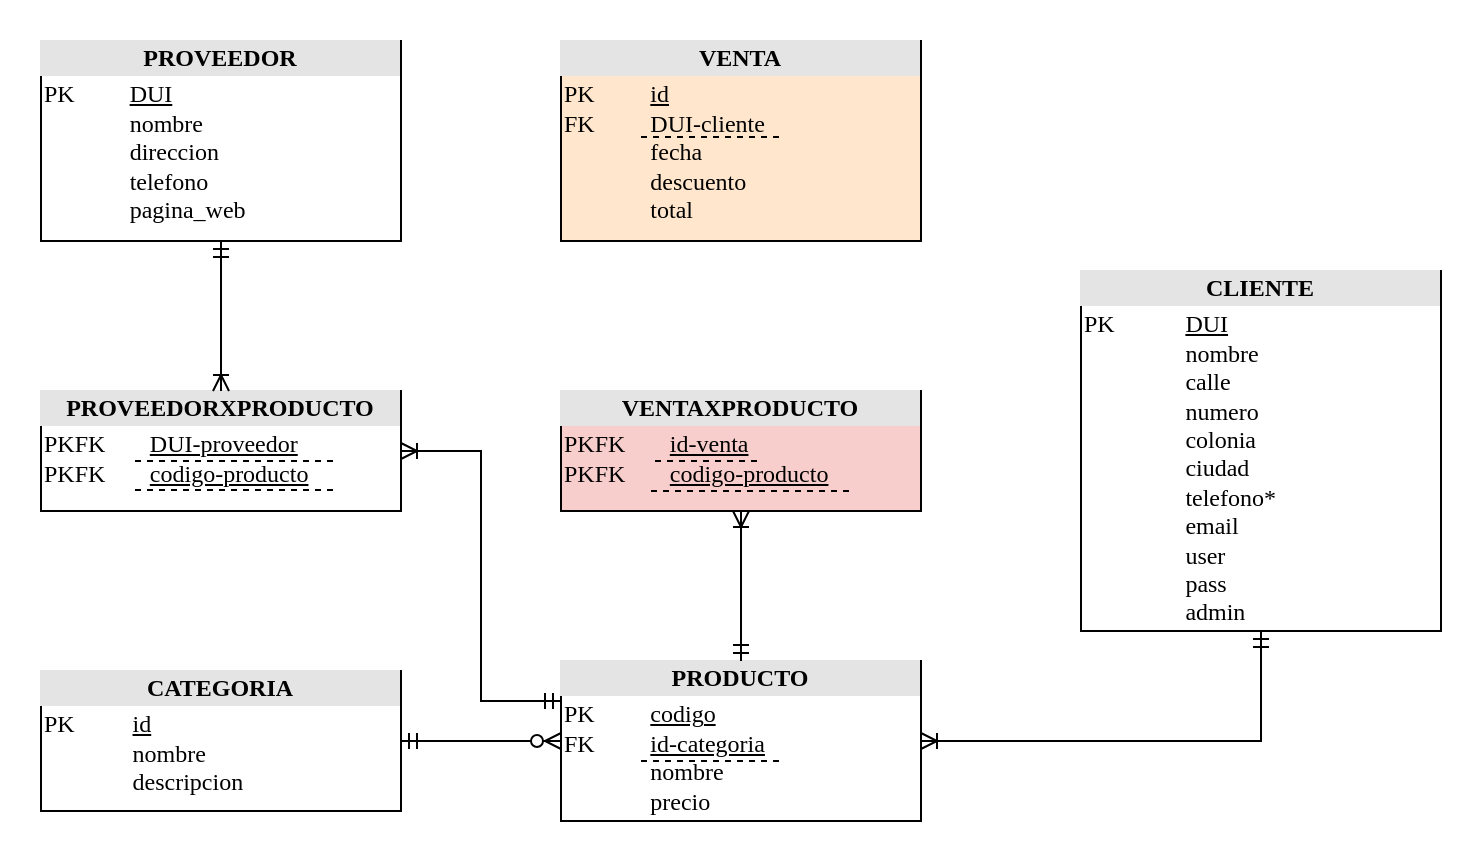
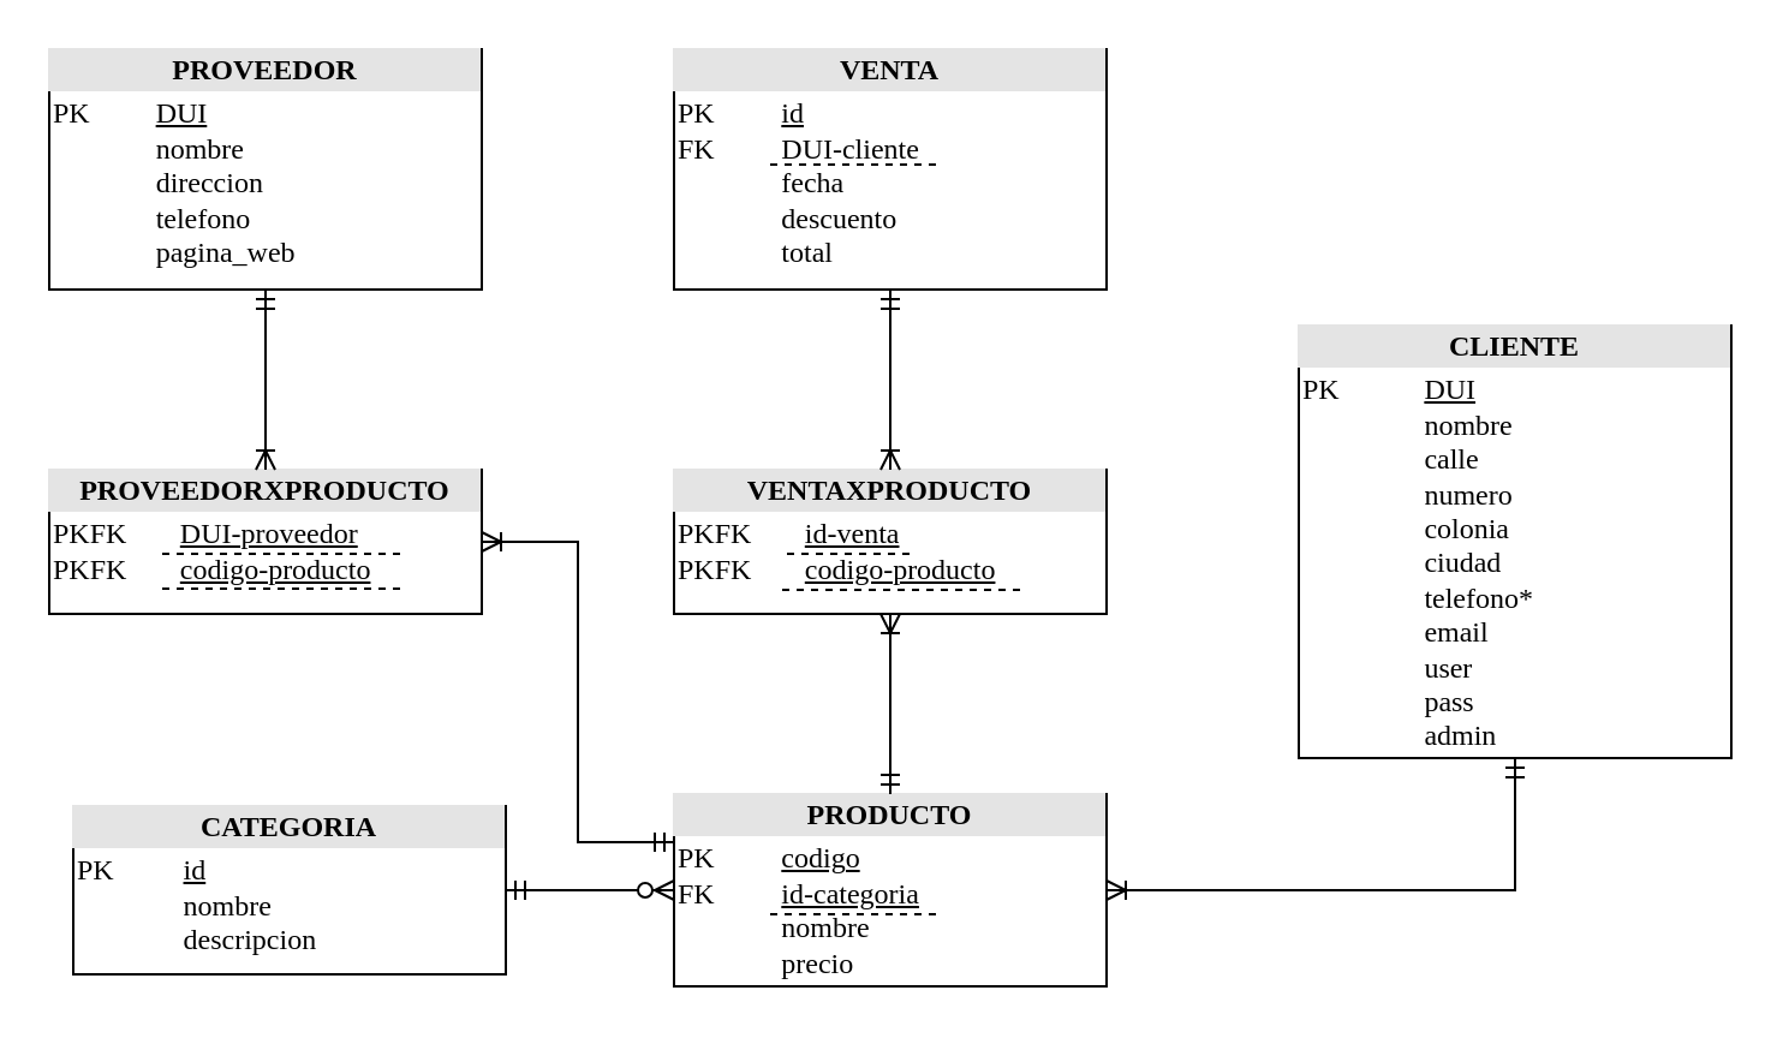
  <mxCell id="0" />
  <mxCell id="1" parent="0" />
  <mxCell id="2" value="&lt;div style=&quot;text-align: center ; box-sizing: border-box ; width: 100% ; background: rgb(228 , 228 , 228) ; padding: 2px&quot;&gt;&lt;b&gt;PRODUCTO&lt;/b&gt;&lt;/div&gt;&lt;table style=&quot;width: 100% ; font-size: 1em&quot; cellpadding=&quot;2&quot; cellspacing=&quot;0&quot;&gt;&lt;tbody&gt;&lt;tr&gt;&lt;td&gt;PK&lt;br&gt;FK&lt;br&gt;&lt;br&gt;&lt;br&gt;&lt;br&gt;&lt;/td&gt;&lt;td&gt;&lt;u&gt;codigo&lt;br&gt;id-categoria&lt;/u&gt;&lt;br&gt;nombre&lt;br&gt;precio&lt;br&gt;stock&lt;/td&gt;&lt;/tr&gt;&lt;/tbody&gt;&lt;/table&gt;" style="verticalAlign=top;align=left;overflow=fill;html=1;rounded=0;shadow=0;comic=0;labelBackgroundColor=none;strokeColor=#000000;strokeWidth=1;fillColor=#ffffff;fontFamily=Verdana;fontSize=12;fontColor=#000000;" parent="1" vertex="1"><mxGeometry x="280" y="330" width="180" height="80" as="geometry" /></mxCell>
- <mxCell id="3" value="&lt;div style=&quot;text-align: center ; box-sizing: border-box ; width: 100% ; background: rgb(228 , 228 , 228) ; padding: 2px&quot;&gt;&lt;b&gt;CATEGORIA&lt;/b&gt;&lt;/div&gt;&lt;table style=&quot;width: 100% ; font-size: 1em&quot; cellpadding=&quot;2&quot; cellspacing=&quot;0&quot;&gt;&lt;tbody&gt;&lt;tr&gt;&lt;td&gt;PK&lt;br&gt;&lt;br&gt;&lt;br&gt;&lt;/td&gt;&lt;td&gt;&lt;u&gt;id&lt;/u&gt;&lt;br&gt;nombre&lt;br&gt;descripcion&lt;/td&gt;&lt;/tr&gt;&lt;/tbody&gt;&lt;/table&gt;" style="verticalAlign=top;align=left;overflow=fill;html=1;rounded=0;shadow=0;comic=0;labelBackgroundColor=none;strokeColor=#000000;strokeWidth=1;fillColor=#ffffff;fontFamily=Verdana;fontSize=12;fontColor=#000000;" parent="1" vertex="1"><mxGeometry x="20" y="335" width="180" height="70" as="geometry" /></mxCell>
+ <mxCell id="3" value="&lt;div style=&quot;text-align: center ; box-sizing: border-box ; width: 100% ; background: rgb(228 , 228 , 228) ; padding: 2px&quot;&gt;&lt;b&gt;CATEGORIA&lt;/b&gt;&lt;/div&gt;&lt;table style=&quot;width: 100% ; font-size: 1em&quot; cellpadding=&quot;2&quot; cellspacing=&quot;0&quot;&gt;&lt;tbody&gt;&lt;tr&gt;&lt;td&gt;PK&lt;br&gt;&lt;br&gt;&lt;br&gt;&lt;/td&gt;&lt;td&gt;&lt;u&gt;id&lt;/u&gt;&lt;br&gt;nombre&lt;br&gt;descripcion&lt;/td&gt;&lt;/tr&gt;&lt;/tbody&gt;&lt;/table&gt;" style="verticalAlign=top;align=left;overflow=fill;html=1;rounded=0;shadow=0;comic=0;labelBackgroundColor=none;strokeColor=#000000;strokeWidth=1;fillColor=#ffffff;fontFamily=Verdana;fontSize=12;fontColor=#000000;" parent="1" vertex="1"><mxGeometry x="30" y="335" width="180" height="70" as="geometry" /></mxCell>
  <mxCell id="4" value="" style="endArrow=none;dashed=1;html=1;" parent="1" edge="1"><mxGeometry width="50" height="50" relative="1" as="geometry"><mxPoint x="320" y="380" as="sourcePoint" /><mxPoint x="390" y="380" as="targetPoint" /></mxGeometry></mxCell>
- <mxCell id="5" value="&lt;div style=&quot;text-align: center ; box-sizing: border-box ; width: 100% ; background: rgb(228 , 228 , 228) ; padding: 2px&quot;&gt;&lt;b&gt;VENTA&lt;/b&gt;&lt;/div&gt;&lt;table style=&quot;width: 100% ; font-size: 1em&quot; cellpadding=&quot;2&quot; cellspacing=&quot;0&quot;&gt;&lt;tbody&gt;&lt;tr&gt;&lt;td&gt;PK&lt;br&gt;FK&lt;br&gt;&lt;br&gt;&lt;br&gt;&lt;br&gt;&lt;/td&gt;&lt;td&gt;&lt;u&gt;id&lt;/u&gt;&lt;br&gt;DUI-cliente&lt;br&gt;fecha&lt;br&gt;descuento&lt;br&gt;total&lt;/td&gt;&lt;/tr&gt;&lt;/tbody&gt;&lt;/table&gt;" style="verticalAlign=top;align=left;overflow=fill;html=1;rounded=0;shadow=0;comic=0;labelBackgroundColor=none;strokeColor=#000000;strokeWidth=1;fillColor=#ffe6cc;fontFamily=Verdana;fontSize=12;fontColor=#000000;" parent="1" vertex="1"><mxGeometry x="280" y="20" width="180" height="100" as="geometry" /></mxCell>
+ <mxCell id="5" value="&lt;div style=&quot;text-align: center ; box-sizing: border-box ; width: 100% ; background: rgb(228 , 228 , 228) ; padding: 2px&quot;&gt;&lt;b&gt;VENTA&lt;/b&gt;&lt;/div&gt;&lt;table style=&quot;width: 100% ; font-size: 1em&quot; cellpadding=&quot;2&quot; cellspacing=&quot;0&quot;&gt;&lt;tbody&gt;&lt;tr&gt;&lt;td&gt;PK&lt;br&gt;FK&lt;br&gt;&lt;br&gt;&lt;br&gt;&lt;br&gt;&lt;/td&gt;&lt;td&gt;&lt;u&gt;id&lt;/u&gt;&lt;br&gt;DUI-cliente&lt;br&gt;fecha&lt;br&gt;descuento&lt;br&gt;total&lt;/td&gt;&lt;/tr&gt;&lt;/tbody&gt;&lt;/table&gt;" style="verticalAlign=top;align=left;overflow=fill;html=1;rounded=0;shadow=0;comic=0;labelBackgroundColor=none;strokeColor=#000000;strokeWidth=1;fillColor=#ffffff;fontFamily=Verdana;fontSize=12;fontColor=#000000;" parent="1" vertex="1"><mxGeometry x="280" y="20" width="180" height="100" as="geometry" /></mxCell>
  <mxCell id="6" value="" style="endArrow=none;dashed=1;html=1;" parent="1" edge="1"><mxGeometry width="50" height="50" relative="1" as="geometry"><mxPoint x="320" y="68" as="sourcePoint" /><mxPoint x="390" y="68" as="targetPoint" /></mxGeometry></mxCell>
  <mxCell id="7" value="&lt;div style=&quot;text-align: center ; box-sizing: border-box ; width: 100% ; background: rgb(228 , 228 , 228) ; padding: 2px&quot;&gt;&lt;b&gt;CLIENTE&lt;/b&gt;&lt;/div&gt;&lt;table style=&quot;width: 100% ; font-size: 1em&quot; cellpadding=&quot;2&quot; cellspacing=&quot;0&quot;&gt;&lt;tbody&gt;&lt;tr&gt;&lt;td&gt;PK&lt;br&gt;&lt;br&gt;&lt;br&gt;&lt;br&gt;&lt;br&gt;&lt;br&gt;&lt;br&gt;&lt;br&gt;&lt;br&gt;&lt;br&gt;&lt;br&gt;&lt;/td&gt;&lt;td&gt;&lt;u&gt;DUI&lt;/u&gt;&lt;br&gt;nombre&lt;br&gt;calle&lt;br&gt;numero&lt;br&gt;colonia&lt;br&gt;ciudad&lt;br&gt;telefono*&lt;br&gt;email&lt;br&gt;user&lt;br&gt;pass&lt;br&gt;admin&lt;/td&gt;&lt;/tr&gt;&lt;/tbody&gt;&lt;/table&gt;" style="verticalAlign=top;align=left;overflow=fill;html=1;rounded=0;shadow=0;comic=0;labelBackgroundColor=none;strokeColor=#000000;strokeWidth=1;fillColor=#ffffff;fontFamily=Verdana;fontSize=12;fontColor=#000000;" parent="1" vertex="1"><mxGeometry x="540" y="135" width="180" height="180" as="geometry" /></mxCell>
  <mxCell id="8" value="&lt;div style=&quot;text-align: center ; box-sizing: border-box ; width: 100% ; background: rgb(228 , 228 , 228) ; padding: 2px&quot;&gt;&lt;b&gt;PROVEEDOR&lt;/b&gt;&lt;/div&gt;&lt;table style=&quot;width: 100% ; font-size: 1em&quot; cellpadding=&quot;2&quot; cellspacing=&quot;0&quot;&gt;&lt;tbody&gt;&lt;tr&gt;&lt;td&gt;PK&lt;br&gt;&lt;br&gt;&lt;br&gt;&lt;br&gt;&lt;br&gt;&lt;/td&gt;&lt;td&gt;&lt;u&gt;DUI&lt;/u&gt;&lt;br&gt;nombre&lt;br&gt;direccion&lt;br&gt;telefono&amp;nbsp;&lt;br&gt;pagina_web&lt;/td&gt;&lt;/tr&gt;&lt;/tbody&gt;&lt;/table&gt;" style="verticalAlign=top;align=left;overflow=fill;html=1;rounded=0;shadow=0;comic=0;labelBackgroundColor=none;strokeColor=#000000;strokeWidth=1;fillColor=#ffffff;fontFamily=Verdana;fontSize=12;fontColor=#000000;" parent="1" vertex="1"><mxGeometry x="20" y="20" width="180" height="100" as="geometry" /></mxCell>
  <mxCell id="9" value="&lt;div style=&quot;text-align: center ; box-sizing: border-box ; width: 100% ; background: rgb(228 , 228 , 228) ; padding: 2px&quot;&gt;&lt;b&gt;PROVEEDORXPRODUCTO&lt;/b&gt;&lt;/div&gt;&lt;table style=&quot;width: 100% ; font-size: 1em&quot; cellpadding=&quot;2&quot; cellspacing=&quot;0&quot;&gt;&lt;tbody&gt;&lt;tr&gt;&lt;td&gt;PKFK&lt;br&gt;PKFK&lt;/td&gt;&lt;td&gt;&lt;u&gt;DUI-proveedor&lt;/u&gt;&lt;br&gt;&lt;u&gt;codigo-producto&lt;/u&gt;&lt;/td&gt;&lt;/tr&gt;&lt;/tbody&gt;&lt;/table&gt;" style="verticalAlign=top;align=left;overflow=fill;html=1;rounded=0;shadow=0;comic=0;labelBackgroundColor=none;strokeColor=#000000;strokeWidth=1;fillColor=#ffffff;fontFamily=Verdana;fontSize=12;fontColor=#000000;" parent="1" vertex="1"><mxGeometry x="20" y="195" width="180" height="60" as="geometry" /></mxCell>
  <mxCell id="10" value="" style="endArrow=none;dashed=1;html=1;" parent="1" edge="1"><mxGeometry width="50" height="50" relative="1" as="geometry"><mxPoint x="67" y="244.5" as="sourcePoint" /><mxPoint x="167" y="244.5" as="targetPoint" /></mxGeometry></mxCell>
  <mxCell id="11" value="" style="endArrow=none;dashed=1;html=1;" parent="1" edge="1"><mxGeometry width="50" height="50" relative="1" as="geometry"><mxPoint x="67" y="230" as="sourcePoint" /><mxPoint x="167" y="230" as="targetPoint" /><Array as="points"><mxPoint x="67" y="230" /></Array></mxGeometry></mxCell>
- <mxCell id="12" value="&lt;div style=&quot;text-align: center ; box-sizing: border-box ; width: 100% ; background: rgb(228 , 228 , 228) ; padding: 2px&quot;&gt;&lt;b&gt;VENTAXPRODUCTO&lt;/b&gt;&lt;/div&gt;&lt;table style=&quot;width: 100% ; font-size: 1em&quot; cellpadding=&quot;2&quot; cellspacing=&quot;0&quot;&gt;&lt;tbody&gt;&lt;tr&gt;&lt;td&gt;PKFK&lt;br&gt;PKFK&lt;/td&gt;&lt;td&gt;&lt;u&gt;id-venta&lt;/u&gt;&lt;br&gt;&lt;u&gt;codigo-producto&lt;/u&gt;&lt;/td&gt;&lt;/tr&gt;&lt;/tbody&gt;&lt;/table&gt;" style="verticalAlign=top;align=left;overflow=fill;html=1;rounded=0;shadow=0;comic=0;labelBackgroundColor=none;strokeColor=#000000;strokeWidth=1;fillColor=#f8cecc;fontFamily=Verdana;fontSize=12;fontColor=#000000;" parent="1" vertex="1"><mxGeometry x="280" y="195" width="180" height="60" as="geometry" /></mxCell>
+ <mxCell id="12" value="&lt;div style=&quot;text-align: center ; box-sizing: border-box ; width: 100% ; background: rgb(228 , 228 , 228) ; padding: 2px&quot;&gt;&lt;b&gt;VENTAXPRODUCTO&lt;/b&gt;&lt;/div&gt;&lt;table style=&quot;width: 100% ; font-size: 1em&quot; cellpadding=&quot;2&quot; cellspacing=&quot;0&quot;&gt;&lt;tbody&gt;&lt;tr&gt;&lt;td&gt;PKFK&lt;br&gt;PKFK&lt;/td&gt;&lt;td&gt;&lt;u&gt;id-venta&lt;/u&gt;&lt;br&gt;&lt;u&gt;codigo-producto&lt;/u&gt;&lt;/td&gt;&lt;/tr&gt;&lt;/tbody&gt;&lt;/table&gt;" style="verticalAlign=top;align=left;overflow=fill;html=1;rounded=0;shadow=0;comic=0;labelBackgroundColor=none;strokeColor=#000000;strokeWidth=1;fillColor=#ffffff;fontFamily=Verdana;fontSize=12;fontColor=#000000;" parent="1" vertex="1"><mxGeometry x="280" y="195" width="180" height="60" as="geometry" /></mxCell>
  <mxCell id="13" value="" style="endArrow=none;dashed=1;html=1;" parent="1" edge="1"><mxGeometry width="50" height="50" relative="1" as="geometry"><mxPoint x="325" y="245" as="sourcePoint" /><mxPoint x="426" y="245" as="targetPoint" /></mxGeometry></mxCell>
  <mxCell id="14" value="" style="endArrow=none;dashed=1;html=1;" parent="1" edge="1"><mxGeometry width="50" height="50" relative="1" as="geometry"><mxPoint x="327" y="230" as="sourcePoint" /><mxPoint x="379" y="230" as="targetPoint" /></mxGeometry></mxCell>
  <mxCell id="15" style="edgeStyle=orthogonalEdgeStyle;html=1;labelBackgroundColor=none;startArrow=ERmandOne;endArrow=ERoneToMany;fontFamily=Verdana;fontSize=12;align=left;exitX=0.5;exitY=1;exitDx=0;exitDy=0;rounded=0;" edge="1" parent="1" source="8" target="9"><mxGeometry relative="1" as="geometry"><mxPoint x="-30" y="85" as="sourcePoint" /><mxPoint x="-30" y="155" as="targetPoint" /></mxGeometry></mxCell>
  <mxCell id="16" style="edgeStyle=orthogonalEdgeStyle;html=1;entryX=1;entryY=0.5;labelBackgroundColor=none;startArrow=ERmandOne;endArrow=ERoneToMany;fontFamily=Verdana;fontSize=12;align=left;exitX=0;exitY=0.25;exitDx=0;exitDy=0;entryDx=0;entryDy=0;rounded=0;" edge="1" parent="1" source="2" target="9"><mxGeometry relative="1" as="geometry"><mxPoint x="230" y="260" as="sourcePoint" /><mxPoint x="230" y="330" as="targetPoint" /><Array as="points"><mxPoint x="240" y="350" /><mxPoint x="240" y="225" /></Array></mxGeometry></mxCell>
+ <mxCell id="17" style="edgeStyle=orthogonalEdgeStyle;html=1;labelBackgroundColor=none;startArrow=ERmandOne;endArrow=ERoneToMany;fontFamily=Verdana;fontSize=12;align=left;exitX=0.5;exitY=1;exitDx=0;exitDy=0;rounded=0;" edge="1" parent="1" source="5" target="12"><mxGeometry relative="1" as="geometry"><mxPoint x="120.333" y="130.333" as="sourcePoint" /><mxPoint x="120.333" y="205" as="targetPoint" /></mxGeometry></mxCell>
  <mxCell id="18" style="edgeStyle=orthogonalEdgeStyle;html=1;labelBackgroundColor=none;startArrow=ERmandOne;endArrow=ERoneToMany;fontFamily=Verdana;fontSize=12;align=left;exitX=0.5;exitY=0;exitDx=0;exitDy=0;rounded=0;" edge="1" parent="1" source="2" target="12"><mxGeometry relative="1" as="geometry"><mxPoint x="380.333" y="130.333" as="sourcePoint" /><mxPoint x="380.333" y="205" as="targetPoint" /></mxGeometry></mxCell>
  <mxCell id="19" style="edgeStyle=orthogonalEdgeStyle;html=1;labelBackgroundColor=none;startArrow=ERmandOne;endArrow=ERzeroToMany;fontFamily=Verdana;fontSize=12;align=left;exitX=1;exitY=0.5;exitDx=0;exitDy=0;rounded=0;entryX=0;entryY=0.5;entryDx=0;entryDy=0;endFill=1;" edge="1" parent="1" source="3" target="2"><mxGeometry relative="1" as="geometry"><mxPoint x="120.333" y="130.333" as="sourcePoint" /><mxPoint x="120.333" y="205" as="targetPoint" /></mxGeometry></mxCell>
  <mxCell id="20" style="edgeStyle=orthogonalEdgeStyle;html=1;labelBackgroundColor=none;startArrow=ERmandOne;endArrow=ERoneToMany;fontFamily=Verdana;fontSize=12;align=left;exitX=0.5;exitY=1;exitDx=0;exitDy=0;rounded=0;entryX=1;entryY=0.5;entryDx=0;entryDy=0;" edge="1" parent="1" source="7" target="2"><mxGeometry relative="1" as="geometry"><mxPoint x="120.333" y="130.333" as="sourcePoint" /><mxPoint x="120.333" y="205" as="targetPoint" /></mxGeometry></mxCell>
